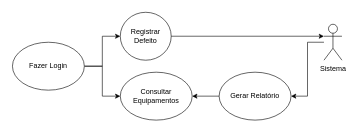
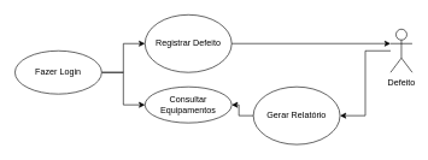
  <mxCell id="0" />
  <mxCell id="1" parent="0" />
- <mxCell id="2" value="Registrar Defeito" style="ellipse;whiteSpace=wrap;html=1;" vertex="1" parent="1"><mxGeometry x="200" y="20" width="85" height="80" as="geometry" /></mxCell>
- <mxCell id="3" value="Consultar Equipamentos" style="ellipse;whiteSpace=wrap;html=1;" vertex="1" parent="1"><mxGeometry x="200" y="120" width="120" height="80" as="geometry" /></mxCell>
+ <mxCell id="2" value="Registrar Defeito" style="ellipse;whiteSpace=wrap;html=1;" vertex="1" parent="1"><mxGeometry x="200" y="20" width="120" height="80" as="geometry" /></mxCell>
+ <mxCell id="3" value="Consultar Equipamentos" style="ellipse;whiteSpace=wrap;html=1;" vertex="1" parent="1"><mxGeometry x="200" y="120" width="120" height="50" as="geometry" /></mxCell>
  <mxCell id="4" style="edgeStyle=orthogonalEdgeStyle;rounded=0;orthogonalLoop=1;jettySize=auto;html=1;" edge="1" parent="1" source="6" target="2"><mxGeometry relative="1" as="geometry" /></mxCell>
  <mxCell id="5" style="edgeStyle=orthogonalEdgeStyle;rounded=0;orthogonalLoop=1;jettySize=auto;html=1;entryX=0;entryY=0.5;entryDx=0;entryDy=0;" edge="1" parent="1" source="6" target="3"><mxGeometry relative="1" as="geometry" /></mxCell>
- <mxCell id="6" value="Fazer Login" style="ellipse;whiteSpace=wrap;html=1;" vertex="1" parent="1"><mxGeometry x="20" y="70" width="120" height="80" as="geometry" /></mxCell>
+ <mxCell id="6" value="Fazer Login" style="ellipse;whiteSpace=wrap;html=1;" vertex="1" parent="1"><mxGeometry x="20" y="70" width="120" height="60" as="geometry" /></mxCell>
  <mxCell id="7" style="edgeStyle=orthogonalEdgeStyle;rounded=0;orthogonalLoop=1;jettySize=auto;html=1;entryX=1;entryY=0.5;entryDx=0;entryDy=0;" edge="1" parent="1" source="8" target="11"><mxGeometry relative="1" as="geometry" /></mxCell>
- <mxCell id="8" value="Sistema" style="shape=umlActor;verticalLabelPosition=bottom;verticalAlign=top;html=1;outlineConnect=0;" vertex="1" parent="1"><mxGeometry x="540" y="40" width="30" height="60" as="geometry" /></mxCell>
+ <mxCell id="8" value="Defeito" style="shape=umlActor;verticalLabelPosition=bottom;verticalAlign=top;html=1;outlineConnect=0;" vertex="1" parent="1"><mxGeometry x="540" y="40" width="30" height="60" as="geometry" /></mxCell>
  <mxCell id="9" style="edgeStyle=orthogonalEdgeStyle;rounded=0;orthogonalLoop=1;jettySize=auto;html=1;entryX=0;entryY=0.333;entryDx=0;entryDy=0;entryPerimeter=0;" edge="1" parent="1" source="2" target="8"><mxGeometry relative="1" as="geometry" /></mxCell>
  <mxCell id="10" style="edgeStyle=orthogonalEdgeStyle;rounded=0;orthogonalLoop=1;jettySize=auto;html=1;entryX=1;entryY=0.5;entryDx=0;entryDy=0;" edge="1" parent="1" source="11" target="3"><mxGeometry relative="1" as="geometry" /></mxCell>
- <mxCell id="11" value="Gerar Relatório" style="ellipse;whiteSpace=wrap;html=1;" vertex="1" parent="1"><mxGeometry x="365" y="120" width="120" height="80" as="geometry" /></mxCell>
+ <mxCell id="11" value="Gerar Relatório" style="ellipse;whiteSpace=wrap;html=1;" vertex="1" parent="1"><mxGeometry x="350" y="120" width="120" height="80" as="geometry" /></mxCell>
